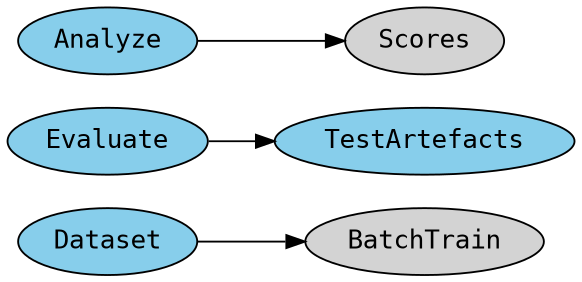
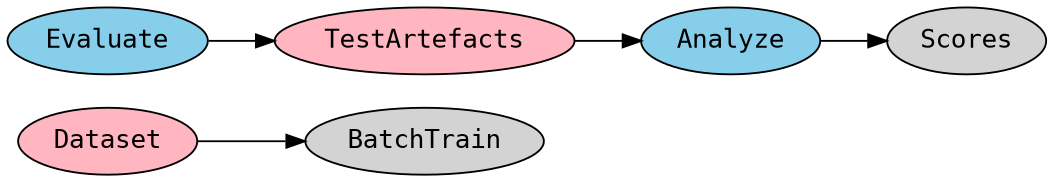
  digraph {
    fontname="DejaVu Sans Mono"
    rankdir=LR
    node [fillcolor=lightgrey fontname="DejaVu Sans Mono" style=filled]
    edge [fontname="DejaVu Sans Mono"]
    BatchTrain
-   Dataset [fillcolor=skyblue]
+   Dataset [fillcolor=lightpink]
    Evaluate [fillcolor=skyblue]
-   TestArtefacts [fillcolor=skyblue]
+   TestArtefacts [fillcolor=lightpink]
    Analyze [fillcolor=skyblue]
    Scores
    Dataset -> BatchTrain
    Evaluate -> TestArtefacts
+   TestArtefacts -> Analyze
    Analyze -> Scores
  }
